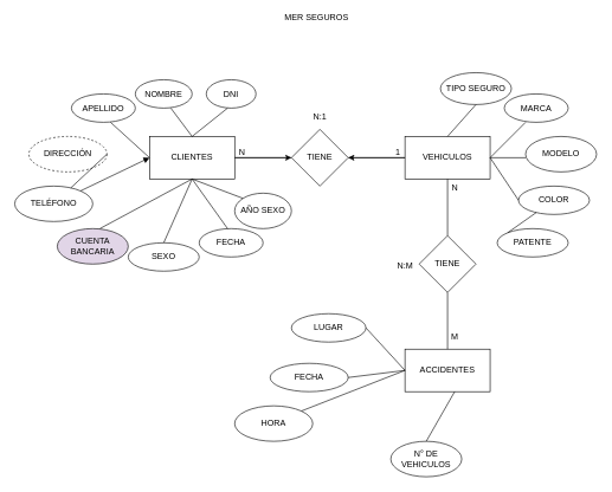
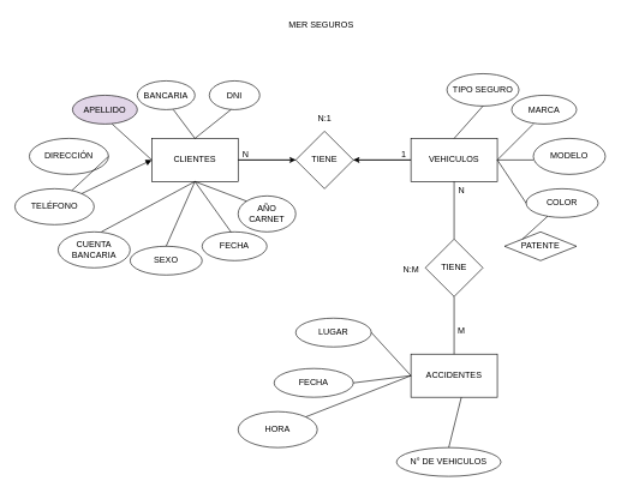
  <mxCell id="0" />
  <mxCell id="1" parent="0" />
  <mxCell id="2" value="" style="edgeStyle=orthogonalEdgeStyle;rounded=0;orthogonalLoop=1;jettySize=auto;html=1;" edge="1" parent="1" source="3" target="4"><mxGeometry relative="1" as="geometry" /></mxCell>
  <mxCell id="3" value="CLIENTES" style="rounded=0;whiteSpace=wrap;html=1;" vertex="1" parent="1"><mxGeometry x="210" y="192" width="120" height="60" as="geometry" /></mxCell>
  <mxCell id="4" value="TIENE" style="rhombus;whiteSpace=wrap;html=1;" vertex="1" parent="1"><mxGeometry x="410" y="182" width="80" height="80" as="geometry" /></mxCell>
  <mxCell id="5" value="" style="edgeStyle=orthogonalEdgeStyle;rounded=0;orthogonalLoop=1;jettySize=auto;html=1;" edge="1" parent="1" source="6" target="4"><mxGeometry relative="1" as="geometry" /></mxCell>
  <mxCell id="6" value="VEHICULOS" style="rounded=0;whiteSpace=wrap;html=1;" vertex="1" parent="1"><mxGeometry x="570" y="192" width="120" height="60" as="geometry" /></mxCell>
  <mxCell id="7" value="TIENE" style="rhombus;whiteSpace=wrap;html=1;" vertex="1" parent="1"><mxGeometry x="590" y="332" width="80" height="80" as="geometry" /></mxCell>
  <mxCell id="8" value="ACCIDENTES" style="rounded=0;whiteSpace=wrap;html=1;" vertex="1" parent="1"><mxGeometry x="570" y="492" width="120" height="60" as="geometry" /></mxCell>
  <mxCell id="9" value="" style="endArrow=none;html=1;rounded=0;" edge="1" parent="1" source="8"><mxGeometry width="50" height="50" relative="1" as="geometry"><mxPoint x="580" y="462" as="sourcePoint" /><mxPoint x="630" y="412" as="targetPoint" /></mxGeometry></mxCell>
  <mxCell id="10" value="" style="endArrow=none;html=1;rounded=0;entryX=0.5;entryY=1;entryDx=0;entryDy=0;" edge="1" parent="1" target="6"><mxGeometry width="50" height="50" relative="1" as="geometry"><mxPoint x="630" y="332" as="sourcePoint" /><mxPoint x="680" y="282" as="targetPoint" /></mxGeometry></mxCell>
  <mxCell id="11" value="" style="endArrow=none;html=1;rounded=0;entryX=0;entryY=0.5;entryDx=0;entryDy=0;" edge="1" parent="1" target="6"><mxGeometry width="50" height="50" relative="1" as="geometry"><mxPoint x="490" y="222" as="sourcePoint" /><mxPoint x="540" y="172" as="targetPoint" /></mxGeometry></mxCell>
  <mxCell id="12" value="" style="endArrow=none;html=1;rounded=0;exitX=1;exitY=0.5;exitDx=0;exitDy=0;" edge="1" parent="1" source="3"><mxGeometry width="50" height="50" relative="1" as="geometry"><mxPoint x="360" y="272" as="sourcePoint" /><mxPoint x="410" y="222" as="targetPoint" /></mxGeometry></mxCell>
  <mxCell id="13" value="DNI" style="ellipse;whiteSpace=wrap;html=1;" vertex="1" parent="1"><mxGeometry x="290" y="112" width="70" height="40" as="geometry" /></mxCell>
- <mxCell id="14" value="NOMBRE" style="ellipse;whiteSpace=wrap;html=1;" vertex="1" parent="1"><mxGeometry x="190" y="112" width="80" height="40" as="geometry" /></mxCell>
- <mxCell id="15" value="APELLIDO" style="ellipse;whiteSpace=wrap;html=1;" vertex="1" parent="1"><mxGeometry x="100" y="132" width="90" height="40" as="geometry" /></mxCell>
- <mxCell id="16" value="DIRECCIÓN" style="ellipse;whiteSpace=wrap;html=1;dashed=1;" vertex="1" parent="1"><mxGeometry x="40" y="192" width="110" height="50" as="geometry" /></mxCell>
+ <mxCell id="14" value="BANCARIA" style="ellipse;whiteSpace=wrap;html=1;" vertex="1" parent="1"><mxGeometry x="190" y="112" width="80" height="40" as="geometry" /></mxCell>
+ <mxCell id="15" value="APELLIDO" style="ellipse;whiteSpace=wrap;html=1;fillColor=#e1d5e7;" vertex="1" parent="1"><mxGeometry x="100" y="132" width="90" height="40" as="geometry" /></mxCell>
+ <mxCell id="16" value="DIRECCIÓN" style="ellipse;whiteSpace=wrap;html=1;" vertex="1" parent="1"><mxGeometry x="40" y="192" width="110" height="50" as="geometry" /></mxCell>
  <mxCell id="17" value="TELÉFONO" style="ellipse;whiteSpace=wrap;html=1;" vertex="1" parent="1"><mxGeometry x="20" y="262" width="110" height="50" as="geometry" /></mxCell>
- <mxCell id="18" value="CUENTA BANCARIA" style="ellipse;whiteSpace=wrap;html=1;fillColor=#e1d5e7;" vertex="1" parent="1"><mxGeometry x="80" y="322" width="100" height="50" as="geometry" /></mxCell>
+ <mxCell id="18" value="CUENTA BANCARIA" style="ellipse;whiteSpace=wrap;html=1;" vertex="1" parent="1"><mxGeometry x="80" y="322" width="100" height="50" as="geometry" /></mxCell>
  <mxCell id="19" value="SEXO" style="ellipse;whiteSpace=wrap;html=1;" vertex="1" parent="1"><mxGeometry x="180" y="342" width="100" height="40" as="geometry" /></mxCell>
  <mxCell id="20" value="FECHA" style="ellipse;whiteSpace=wrap;html=1;" vertex="1" parent="1"><mxGeometry x="280" y="322" width="90" height="40" as="geometry" /></mxCell>
- <mxCell id="21" value="AÑO SEXO" style="ellipse;whiteSpace=wrap;html=1;" vertex="1" parent="1"><mxGeometry x="330" y="272" width="80" height="50" as="geometry" /></mxCell>
+ <mxCell id="21" value="AÑO CARNET" style="ellipse;whiteSpace=wrap;html=1;" vertex="1" parent="1"><mxGeometry x="330" y="272" width="80" height="50" as="geometry" /></mxCell>
  <mxCell id="22" value="" style="endArrow=none;html=1;rounded=0;" edge="1" parent="1"><mxGeometry width="50" height="50" relative="1" as="geometry"><mxPoint x="270" y="192" as="sourcePoint" /><mxPoint x="320" y="152" as="targetPoint" /></mxGeometry></mxCell>
  <mxCell id="23" value="" style="endArrow=none;html=1;rounded=0;entryX=0.5;entryY=1;entryDx=0;entryDy=0;" edge="1" parent="1" target="3"><mxGeometry width="50" height="50" relative="1" as="geometry"><mxPoint x="140" y="322" as="sourcePoint" /><mxPoint x="190" y="272" as="targetPoint" /></mxGeometry></mxCell>
  <mxCell id="24" value="" style="endArrow=none;html=1;rounded=0;exitX=0.5;exitY=0;exitDx=0;exitDy=0;" edge="1" parent="1" source="3"><mxGeometry width="50" height="50" relative="1" as="geometry"><mxPoint x="190" y="202" as="sourcePoint" /><mxPoint x="240" y="152" as="targetPoint" /></mxGeometry></mxCell>
  <mxCell id="25" value="" style="endArrow=none;html=1;rounded=0;" edge="1" parent="1"><mxGeometry width="50" height="50" relative="1" as="geometry"><mxPoint x="210" y="222" as="sourcePoint" /><mxPoint x="155" y="172" as="targetPoint" /></mxGeometry></mxCell>
  <mxCell id="26" value="" style="endArrow=none;html=1;rounded=0;exitX=1;exitY=0.5;exitDx=0;exitDy=0;" edge="1" parent="1" source="16" target="17"><mxGeometry width="50" height="50" relative="1" as="geometry"><mxPoint x="150" y="222" as="sourcePoint" /><mxPoint x="200" y="172" as="targetPoint" /></mxGeometry></mxCell>
  <mxCell id="27" value="" style="endArrow=block;html=1;rounded=0;entryX=0;entryY=0.5;entryDx=0;entryDy=0;" edge="1" parent="1" source="17" target="3"><mxGeometry width="50" height="50" relative="1" as="geometry"><mxPoint x="130" y="282" as="sourcePoint" /><mxPoint x="180" y="232" as="targetPoint" /></mxGeometry></mxCell>
  <mxCell id="28" value="" style="endArrow=none;html=1;rounded=0;" edge="1" parent="1"><mxGeometry width="50" height="50" relative="1" as="geometry"><mxPoint x="230" y="342" as="sourcePoint" /><mxPoint x="270" y="252" as="targetPoint" /></mxGeometry></mxCell>
  <mxCell id="29" value="" style="endArrow=none;html=1;rounded=0;entryX=0.5;entryY=1;entryDx=0;entryDy=0;" edge="1" parent="1" target="3"><mxGeometry width="50" height="50" relative="1" as="geometry"><mxPoint x="320" y="322" as="sourcePoint" /><mxPoint x="370" y="272" as="targetPoint" /></mxGeometry></mxCell>
  <mxCell id="30" value="" style="endArrow=none;html=1;rounded=0;exitX=0;exitY=0;exitDx=0;exitDy=0;" edge="1" parent="1" source="21"><mxGeometry width="50" height="50" relative="1" as="geometry"><mxPoint x="270" y="302" as="sourcePoint" /><mxPoint x="270" y="252" as="targetPoint" /></mxGeometry></mxCell>
  <mxCell id="31" value="TIPO SEGURO" style="ellipse;whiteSpace=wrap;html=1;" vertex="1" parent="1"><mxGeometry x="620" y="102" width="100" height="45" as="geometry" /></mxCell>
  <mxCell id="32" value="MARCA" style="ellipse;whiteSpace=wrap;html=1;" vertex="1" parent="1"><mxGeometry x="710" y="132" width="90" height="40" as="geometry" /></mxCell>
  <mxCell id="33" value="MODELO" style="ellipse;whiteSpace=wrap;html=1;" vertex="1" parent="1"><mxGeometry x="740" y="192" width="100" height="50" as="geometry" /></mxCell>
  <mxCell id="34" value="COLOR" style="ellipse;whiteSpace=wrap;html=1;" vertex="1" parent="1"><mxGeometry x="730" y="262" width="100" height="40" as="geometry" /></mxCell>
- <mxCell id="35" value="PATENTE" style="ellipse;whiteSpace=wrap;html=1;" vertex="1" parent="1"><mxGeometry x="700" y="322" width="100" height="40" as="geometry" /></mxCell>
+ <mxCell id="35" value="PATENTE" style="rhombus;whiteSpace=wrap;html=1;" vertex="1" parent="1"><mxGeometry x="700" y="322" width="100" height="40" as="geometry" /></mxCell>
  <mxCell id="36" value="" style="endArrow=none;html=1;rounded=0;exitX=0.5;exitY=0;exitDx=0;exitDy=0;" edge="1" parent="1" source="6"><mxGeometry width="50" height="50" relative="1" as="geometry"><mxPoint x="620" y="197" as="sourcePoint" /><mxPoint x="670" y="147" as="targetPoint" /></mxGeometry></mxCell>
  <mxCell id="37" value="" style="endArrow=none;html=1;rounded=0;" edge="1" parent="1"><mxGeometry width="50" height="50" relative="1" as="geometry"><mxPoint x="690" y="222" as="sourcePoint" /><mxPoint x="740" y="172" as="targetPoint" /></mxGeometry></mxCell>
  <mxCell id="38" value="" style="endArrow=none;html=1;rounded=0;" edge="1" parent="1" source="6"><mxGeometry width="50" height="50" relative="1" as="geometry"><mxPoint x="690" y="272" as="sourcePoint" /><mxPoint x="740" y="222" as="targetPoint" /></mxGeometry></mxCell>
  <mxCell id="39" value="" style="endArrow=none;html=1;rounded=0;entryX=1;entryY=0.5;entryDx=0;entryDy=0;" edge="1" parent="1" target="6"><mxGeometry width="50" height="50" relative="1" as="geometry"><mxPoint x="730" y="282" as="sourcePoint" /><mxPoint x="780" y="232" as="targetPoint" /></mxGeometry></mxCell>
  <mxCell id="40" value="" style="endArrow=none;html=1;rounded=0;exitX=0;exitY=0;exitDx=0;exitDy=0;" edge="1" parent="1" source="35" target="34"><mxGeometry width="50" height="50" relative="1" as="geometry"><mxPoint x="620" y="302" as="sourcePoint" /><mxPoint x="670" y="252" as="targetPoint" /></mxGeometry></mxCell>
  <mxCell id="41" value="LUGAR" style="ellipse;whiteSpace=wrap;html=1;" vertex="1" parent="1"><mxGeometry x="410" y="442" width="105" height="40" as="geometry" /></mxCell>
  <mxCell id="42" value="FECHA" style="ellipse;whiteSpace=wrap;html=1;" vertex="1" parent="1"><mxGeometry x="380" y="512" width="110" height="40" as="geometry" /></mxCell>
  <mxCell id="43" value="HORA" style="ellipse;whiteSpace=wrap;html=1;" vertex="1" parent="1"><mxGeometry x="330" y="572" width="110" height="50" as="geometry" /></mxCell>
- <mxCell id="44" value="N° DE VEHICULOS" style="ellipse;whiteSpace=wrap;html=1;" vertex="1" parent="1"><mxGeometry x="550" y="622" width="100" height="50" as="geometry" /></mxCell>
+ <mxCell id="44" value="N° DE VEHICULOS" style="ellipse;whiteSpace=wrap;html=1;" vertex="1" parent="1"><mxGeometry x="550" y="622" width="145" height="40" as="geometry" /></mxCell>
  <mxCell id="45" value="" style="endArrow=none;html=1;rounded=0;entryX=0;entryY=0.5;entryDx=0;entryDy=0;" edge="1" parent="1" target="8"><mxGeometry width="50" height="50" relative="1" as="geometry"><mxPoint x="515" y="462" as="sourcePoint" /><mxPoint x="565" y="412" as="targetPoint" /></mxGeometry></mxCell>
  <mxCell id="46" value="" style="endArrow=none;html=1;rounded=0;exitX=1;exitY=0;exitDx=0;exitDy=0;" edge="1" parent="1" source="43"><mxGeometry width="50" height="50" relative="1" as="geometry"><mxPoint x="520" y="572" as="sourcePoint" /><mxPoint x="570" y="522" as="targetPoint" /></mxGeometry></mxCell>
  <mxCell id="47" value="" style="endArrow=none;html=1;rounded=0;exitX=1;exitY=0.5;exitDx=0;exitDy=0;" edge="1" parent="1" source="42"><mxGeometry width="50" height="50" relative="1" as="geometry"><mxPoint x="520" y="572" as="sourcePoint" /><mxPoint x="570" y="522" as="targetPoint" /></mxGeometry></mxCell>
  <mxCell id="48" value="" style="endArrow=none;html=1;rounded=0;exitX=0.5;exitY=0;exitDx=0;exitDy=0;" edge="1" parent="1" source="44"><mxGeometry width="50" height="50" relative="1" as="geometry"><mxPoint x="590" y="602" as="sourcePoint" /><mxPoint x="640" y="552" as="targetPoint" /></mxGeometry></mxCell>
  <mxCell id="49" value="N" style="text;html=1;align=center;verticalAlign=middle;resizable=0;points=[];autosize=1;strokeColor=none;fillColor=none;" vertex="1" parent="1"><mxGeometry x="325" y="200" width="30" height="30" as="geometry" /></mxCell>
  <mxCell id="50" value="1" style="text;html=1;align=center;verticalAlign=middle;resizable=0;points=[];autosize=1;strokeColor=none;fillColor=none;" vertex="1" parent="1"><mxGeometry x="545" y="200" width="30" height="30" as="geometry" /></mxCell>
  <mxCell id="51" value="N" style="text;html=1;align=center;verticalAlign=middle;resizable=0;points=[];autosize=1;strokeColor=none;fillColor=none;" vertex="1" parent="1"><mxGeometry x="625" y="250" width="30" height="30" as="geometry" /></mxCell>
- <mxCell id="52" value="M" style="text;html=1;align=center;verticalAlign=middle;resizable=0;points=[];autosize=1;strokeColor=none;fillColor=none;" vertex="1" parent="1"><mxGeometry x="625" y="460" width="30" height="30" as="geometry" /></mxCell>
+ <mxCell id="52" value="M" style="text;html=1;align=center;verticalAlign=middle;resizable=0;points=[];autosize=1;strokeColor=none;fillColor=none;" vertex="1" parent="1"><mxGeometry x="625" y="445" width="30" height="30" as="geometry" /></mxCell>
  <mxCell id="53" value="N:M" style="text;html=1;align=center;verticalAlign=middle;resizable=0;points=[];autosize=1;strokeColor=none;fillColor=none;" vertex="1" parent="1"><mxGeometry x="545" y="360" width="50" height="30" as="geometry" /></mxCell>
  <mxCell id="54" value="N:1" style="text;html=1;align=center;verticalAlign=middle;resizable=0;points=[];autosize=1;strokeColor=none;fillColor=none;" vertex="1" parent="1"><mxGeometry x="430" y="150" width="40" height="30" as="geometry" /></mxCell>
- <mxCell id="55" value="MER SEGUROS" style="text;html=1;align=center;verticalAlign=middle;resizable=0;points=[];autosize=1;strokeColor=none;fillColor=none;" vertex="1" parent="1"><mxGeometry x="390" y="10" width="110" height="30" as="geometry" /></mxCell>
+ <mxCell id="55" value="MER SEGUROS" style="text;html=1;align=center;verticalAlign=middle;resizable=0;points=[];autosize=1;strokeColor=none;fillColor=none;" vertex="1" parent="1"><mxGeometry x="390" y="20" width="110" height="30" as="geometry" /></mxCell>
